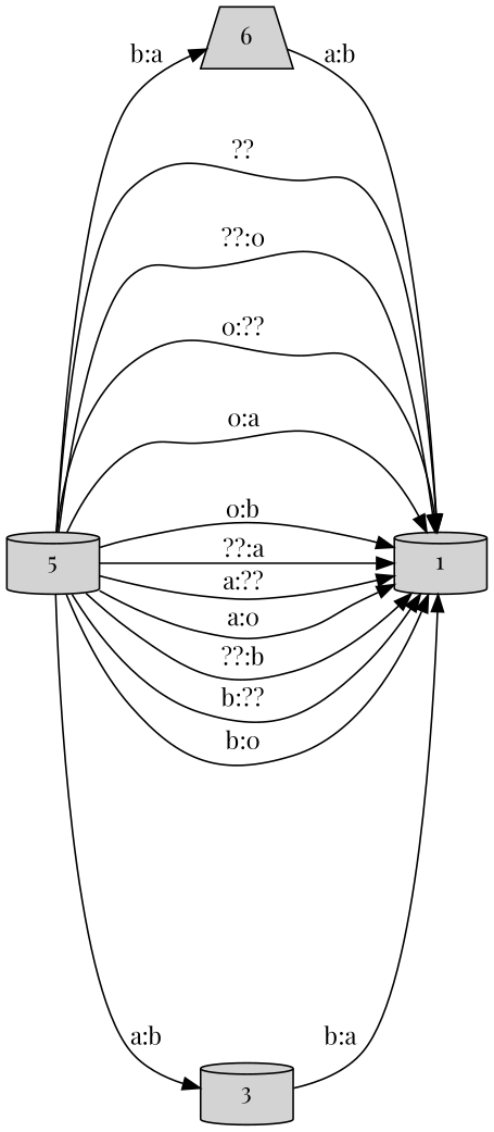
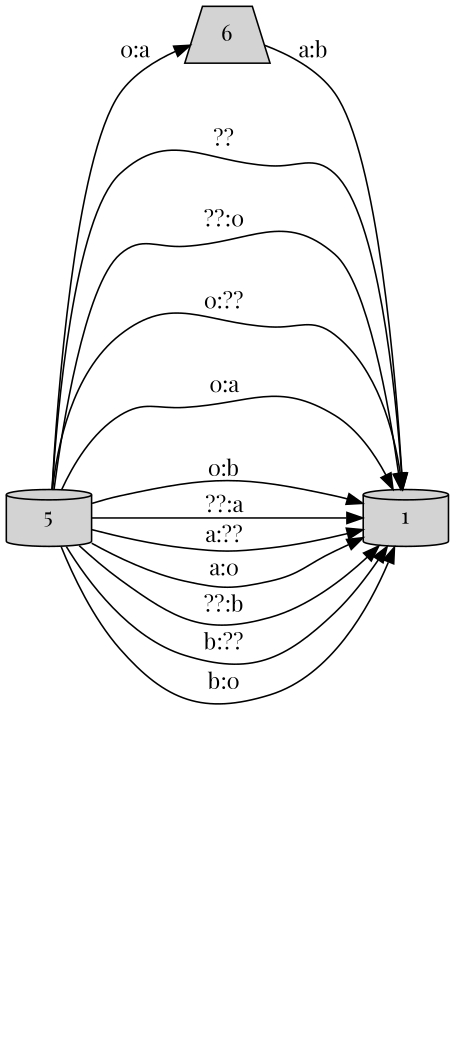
  digraph {
    fontname="Playfair Display"
    rankdir=LR
    node [fontname="Playfair Display" shape=cylinder style=filled]
    edge [fontname="Playfair Display"]
    n1 [label=6 shape=trapezium]
    1
-   3
    n4 [label=5]
    n1 -> 1 [label="a:b "]
-   3 -> 1 [label="b:a "]
-   n4 -> n1 [label="b:a "]
+   n4 -> n1 [label="0:a "]
    n4 -> 1 [label="?? "]
    n4 -> 1 [label="??:0 "]
    n4 -> 1 [label="0:?? "]
    n4 -> 1 [label="0:a "]
    n4 -> 1 [label="0:b "]
    n4 -> 1 [label="??:a "]
    n4 -> 1 [label="a:?? "]
    n4 -> 1 [label="a:0 "]
    n4 -> 1 [label="??:b "]
    n4 -> 1 [label="b:?? "]
    n4 -> 1 [label="b:0 "]
-   n4 -> 3 [label="a:b "]
  }
